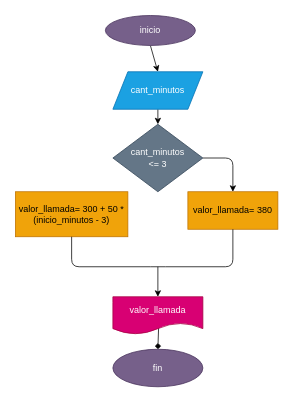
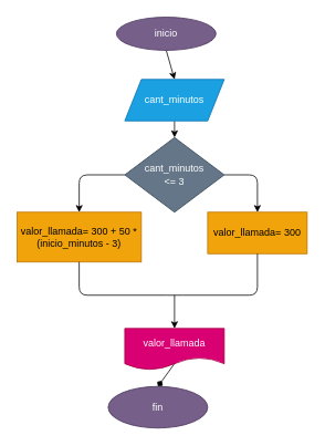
  <mxCell id="0" />
  <mxCell id="1" parent="0" />
  <mxCell id="2" value="" style="edgeStyle=none;html=1;" edge="1" parent="1" target="4"><mxGeometry relative="1" as="geometry"><mxPoint x="221.111" y="95" as="sourcePoint" /></mxGeometry></mxCell>
  <mxCell id="3" style="edgeStyle=none;html=1;exitX=0.5;exitY=1;exitDx=0;exitDy=0;entryX=0.5;entryY=0;entryDx=0;entryDy=0;" edge="1" parent="1" source="4" target="7"><mxGeometry relative="1" as="geometry" /></mxCell>
  <mxCell id="4" value="cant_minutos" style="shape=parallelogram;perimeter=parallelogramPerimeter;whiteSpace=wrap;html=1;fixedSize=1;fillColor=#1ba1e2;fontColor=#ffffff;strokeColor=#006EAF;" vertex="1" parent="1"><mxGeometry x="150" y="95" width="120" height="50" as="geometry" /></mxCell>
  <mxCell id="5" style="edgeStyle=none;html=1;entryX=0.5;entryY=0;entryDx=0;entryDy=0;exitX=1;exitY=0.5;exitDx=0;exitDy=0;" edge="1" parent="1" source="7" target="9"><mxGeometry relative="1" as="geometry"><mxPoint x="330" y="210" as="targetPoint" /><mxPoint x="280" y="205" as="sourcePoint" /><Array as="points"><mxPoint x="310" y="210" /></Array></mxGeometry></mxCell>
+ <mxCell id="6" value="" style="edgeStyle=none;html=1;entryX=0.5;entryY=0;entryDx=0;entryDy=0;exitX=0;exitY=0.5;exitDx=0;exitDy=0;" edge="1" parent="1" source="7" target="8"><mxGeometry relative="1" as="geometry"><mxPoint x="160" y="210" as="sourcePoint" /><mxPoint x="70" y="210" as="targetPoint" /><Array as="points"><mxPoint x="95" y="210" /></Array></mxGeometry></mxCell>
  <mxCell id="7" value="cant_minutos&lt;br&gt;&amp;lt;= 3" style="rhombus;whiteSpace=wrap;html=1;fillColor=#647687;fontColor=#ffffff;strokeColor=#314354;" vertex="1" parent="1"><mxGeometry x="150" y="165" width="120" height="90" as="geometry" /></mxCell>
  <mxCell id="8" value="valor_llamada= 300 + 50 * (inicio_minutos - 3)" style="rounded=0;whiteSpace=wrap;html=1;fillColor=#f0a30a;strokeColor=#BD7000;fontColor=#000000;" vertex="1" parent="1"><mxGeometry x="20" y="255" width="150" height="60" as="geometry" /></mxCell>
- <mxCell id="9" value="valor_llamada= 380" style="rounded=0;whiteSpace=wrap;html=1;fillColor=#f0a30a;fontColor=#000000;strokeColor=#BD7000;" vertex="1" parent="1"><mxGeometry x="250" y="255" width="120" height="50" as="geometry" /></mxCell>
+ <mxCell id="9" value="valor_llamada= 300" style="rounded=0;whiteSpace=wrap;html=1;fillColor=#f0a30a;fontColor=#000000;strokeColor=#BD7000;" vertex="1" parent="1"><mxGeometry x="250" y="255" width="120" height="50" as="geometry" /></mxCell>
  <mxCell id="10" value="" style="edgeStyle=none;html=1;exitX=0.508;exitY=0.82;exitDx=0;exitDy=0;exitPerimeter=0;entryX=0.5;entryY=0;entryDx=0;entryDy=0;endArrow=diamond;" edge="1" parent="1" source="11" target="16"><mxGeometry relative="1" as="geometry" /></mxCell>
  <mxCell id="11" value="valor_llamada" style="shape=document;whiteSpace=wrap;html=1;boundedLbl=1;fillColor=#d80073;fontColor=#ffffff;strokeColor=#A50040;" vertex="1" parent="1"><mxGeometry x="150" y="395" width="120" height="50" as="geometry" /></mxCell>
  <mxCell id="12" value="" style="endArrow=none;html=1;exitX=0.5;exitY=1;exitDx=0;exitDy=0;entryX=0.5;entryY=1;entryDx=0;entryDy=0;" edge="1" parent="1" source="8" target="9"><mxGeometry width="50" height="50" relative="1" as="geometry"><mxPoint x="220" y="255" as="sourcePoint" /><mxPoint x="270" y="205" as="targetPoint" /><Array as="points"><mxPoint x="95" y="355" /><mxPoint x="210" y="355" /><mxPoint x="310" y="355" /></Array></mxGeometry></mxCell>
  <mxCell id="13" value="" style="endArrow=classic;html=1;entryX=0.5;entryY=0;entryDx=0;entryDy=0;" edge="1" parent="1" target="11"><mxGeometry width="50" height="50" relative="1" as="geometry"><mxPoint x="210" y="355" as="sourcePoint" /><mxPoint x="270" y="285" as="targetPoint" /></mxGeometry></mxCell>
  <mxCell id="14" style="edgeStyle=none;html=1;exitX=0.5;exitY=1;exitDx=0;exitDy=0;entryX=0.5;entryY=0;entryDx=0;entryDy=0;" edge="1" parent="1" source="15" target="4"><mxGeometry relative="1" as="geometry" /></mxCell>
  <mxCell id="15" value="inicio" style="ellipse;whiteSpace=wrap;html=1;fillColor=#76608a;fontColor=#ffffff;strokeColor=#432D57;" vertex="1" parent="1"><mxGeometry x="140" y="20" width="120" height="40" as="geometry" /></mxCell>
- <mxCell id="16" value="fin" style="ellipse;whiteSpace=wrap;html=1;fillColor=#76608a;fontColor=#ffffff;strokeColor=#432D57;" vertex="1" parent="1"><mxGeometry x="150" y="465" width="120" height="50" as="geometry" /></mxCell>
+ <mxCell id="16" value="fin" style="ellipse;whiteSpace=wrap;html=1;fillColor=#76608a;fontColor=#ffffff;strokeColor=#432D57;" vertex="1" parent="1"><mxGeometry x="130" y="465" width="120" height="50" as="geometry" /></mxCell>
